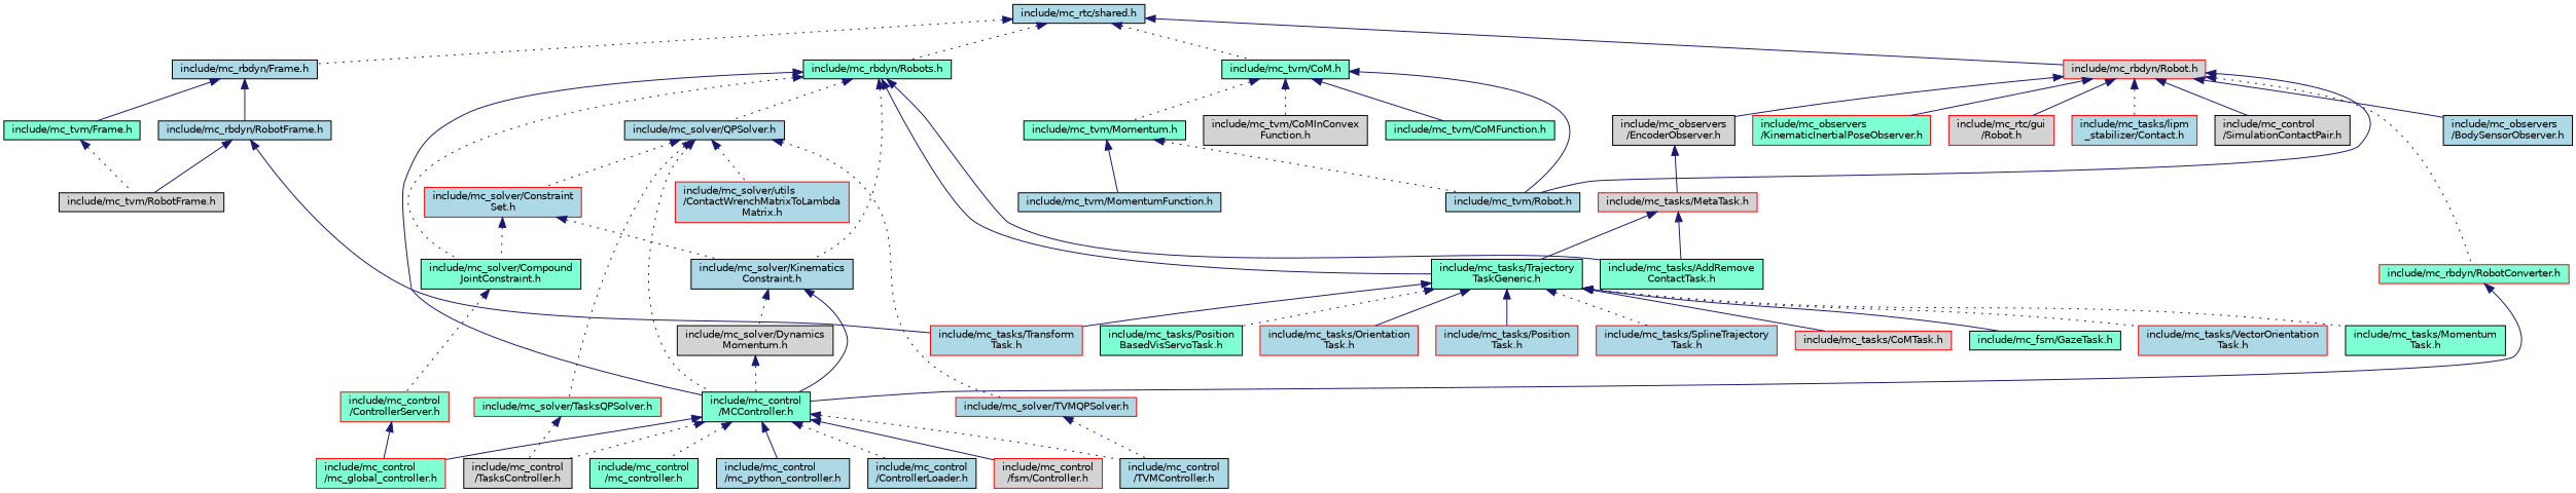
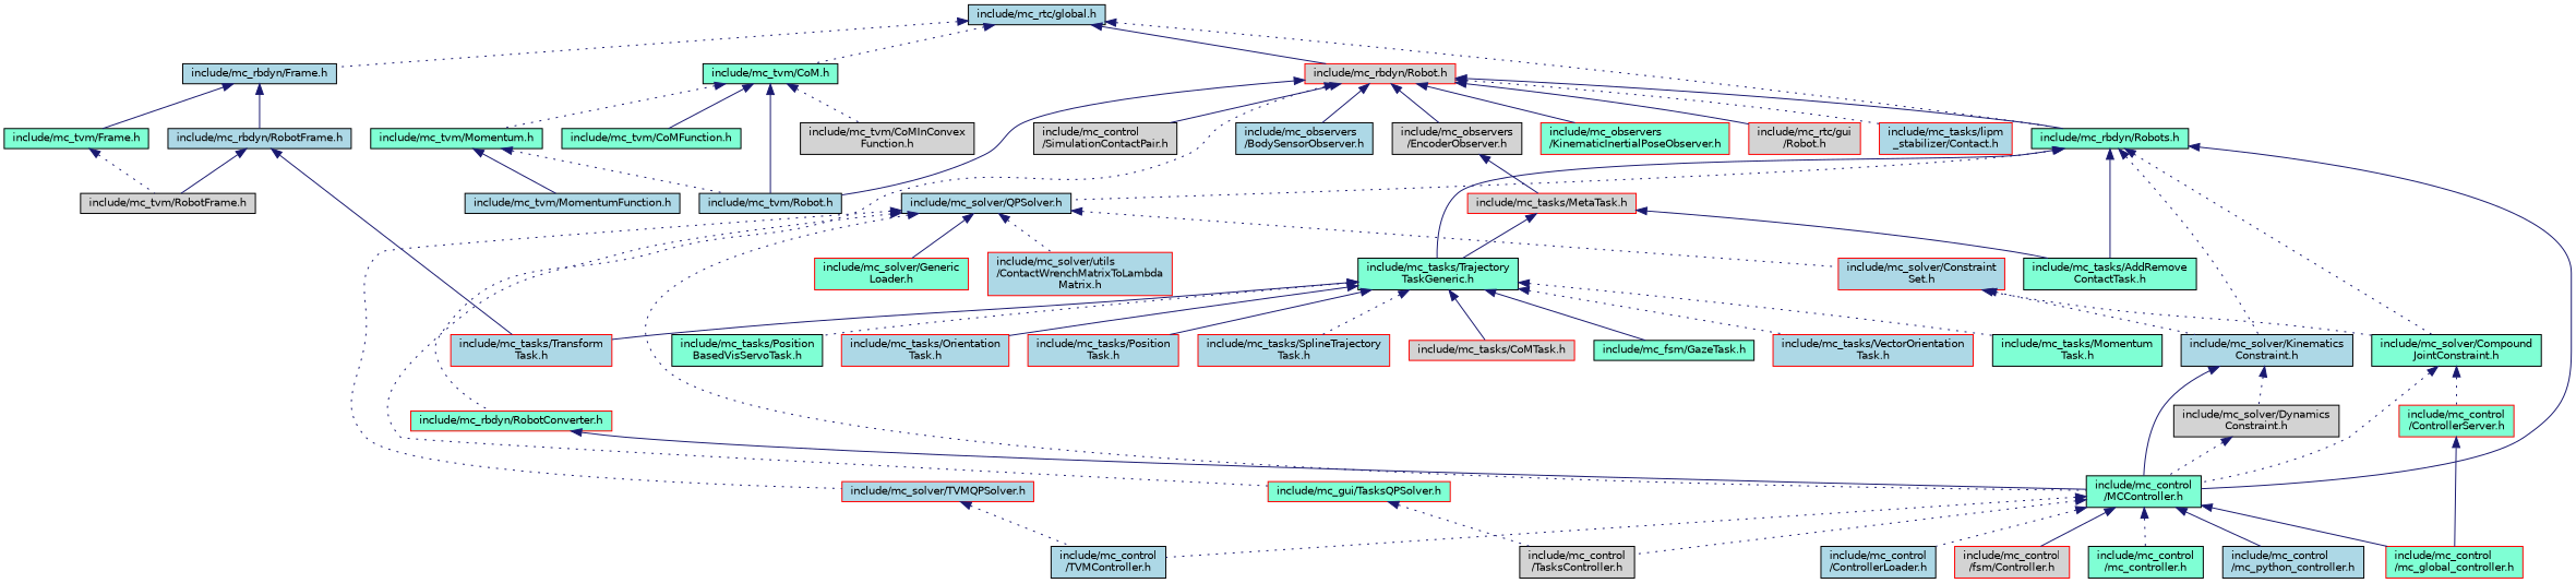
  digraph {
    node [color=black fillcolor=lightblue fontname=Helvetica fontsize=10 shape=record style=filled]
    edge [color=midnightblue dir=back fontname=Helvetica fontsize=10 labelfontname=Helvetica labelfontsize=10 style=dotted]
-   n1 [fontcolor=black height=0.2 label="include/mc_rtc/shared.h" width=0.4]
+   n1 [fontcolor=black height=0.2 label="include/mc_rtc/global.h" width=0.4]
    n2 [height=0.2 label="include/mc_rbdyn/Frame.h" width=0.4]
    n3 [fillcolor=aquamarine height=0.2 label="include/mc_rbdyn/Robots.h" width=0.4]
    n4 [fillcolor=aquamarine height=0.2 label="include/mc_tvm/CoM.h" width=0.4]
    n5 [color=red fillcolor=lightgrey height=0.2 label="include/mc_rbdyn/Robot.h" width=0.4]
    n6 [height=0.2 label="include/mc_rbdyn/RobotFrame.h" width=0.4]
    n7 [fillcolor=aquamarine height=0.2 label="include/mc_tvm/Frame.h" width=0.4]
    n8 [height=0.2 label="include/mc_solver/QPSolver.h" width=0.4]
    n9 [fillcolor=aquamarine height=0.2 label="include/mc_tasks/Trajectory\lTaskGeneric.h" width=0.4]
    n10 [fillcolor=aquamarine height=0.2 label="include/mc_tasks/AddRemove\lContactTask.h" width=0.4]
    n11 [fillcolor=aquamarine height=0.2 label="include/mc_solver/Compound\lJointConstraint.h" width=0.4]
    n12 [fillcolor=aquamarine height=0.2 label="include/mc_control\l/MCController.h" width=0.4]
    n13 [height=0.2 label="include/mc_solver/Kinematics\lConstraint.h" width=0.4]
    n14 [height=0.2 label="include/mc_tvm/Robot.h" width=0.4]
    n15 [fillcolor=lightgrey height=0.2 label="include/mc_tvm/CoMInConvex\lFunction.h" width=0.4]
    n16 [fillcolor=aquamarine height=0.2 label="include/mc_tvm/CoMFunction.h" width=0.4]
    n17 [fillcolor=aquamarine height=0.2 label="include/mc_tvm/Momentum.h" width=0.4]
    n18 [color=red height=0.2 label="include/mc_tasks/Transform\lTask.h" width=0.4]
    n19 [fillcolor=lightgrey height=0.2 label="include/mc_tvm/RobotFrame.h" width=0.4]
    n20 [color=red fillcolor=aquamarine height=0.2 label="include/mc_rbdyn/RobotConverter.h" width=0.4]
    n21 [color=red fillcolor=lightgrey height=0.2 label="include/mc_rtc/gui\l/Robot.h" width=0.4]
    n22 [color=red height=0.2 label="include/mc_tasks/lipm\l_stabilizer/Contact.h" width=0.4]
    n23 [fillcolor=lightgrey height=0.2 label="include/mc_control\l/SimulationContactPair.h" width=0.4]
    n24 [height=0.2 label="include/mc_observers\l/BodySensorObserver.h" width=0.4]
    n25 [fillcolor=lightgrey height=0.2 label="include/mc_observers\l/EncoderObserver.h" width=0.4]
    n26 [color=red fillcolor=aquamarine height=0.2 label="include/mc_observers\l/KinematicInertialPoseObserver.h" width=0.4]
    n27 [color=red fillcolor=lightgrey height=0.2 label="include/mc_tasks/MetaTask.h" width=0.4]
    n28 [color=red height=0.2 label="include/mc_solver/Constraint\lSet.h" width=0.4]
    n29 [color=red height=0.2 label="include/mc_solver/TVMQPSolver.h" width=0.4]
-   n30 [color=red fillcolor=aquamarine height=0.2 label="include/mc_solver/TasksQPSolver.h" width=0.4]
+   n30 [color=red fillcolor=aquamarine height=0.2 label="include/mc_gui/TasksQPSolver.h" width=0.4]
+   n31 [color=red fillcolor=aquamarine height=0.2 label="include/mc_solver/Generic\lLoader.h" width=0.4]
    n32 [color=red height=0.2 label="include/mc_solver/utils\l/ContactWrenchMatrixToLambda\lMatrix.h" width=0.4]
    n33 [color=red height=0.2 label="include/mc_tasks/Orientation\lTask.h" width=0.4]
    n34 [color=red height=0.2 label="include/mc_tasks/Position\lTask.h" width=0.4]
    n35 [color=red height=0.2 label="include/mc_tasks/SplineTrajectory\lTask.h" width=0.4]
    n36 [color=red fillcolor=lightgrey height=0.2 label="include/mc_tasks/CoMTask.h" width=0.4]
    n37 [fillcolor=aquamarine height=0.2 label="include/mc_fsm/GazeTask.h" width=0.4]
    n38 [color=red height=0.2 label="include/mc_tasks/VectorOrientation\lTask.h" width=0.4]
    n39 [fillcolor=aquamarine height=0.2 label="include/mc_tasks/Momentum\lTask.h" width=0.4]
    n40 [fillcolor=aquamarine height=0.2 label="include/mc_tasks/Position\lBasedVisServoTask.h" width=0.4]
    n41 [color=red fillcolor=aquamarine height=0.2 label="include/mc_control\l/ControllerServer.h" width=0.4]
    n42 [color=red fillcolor=aquamarine height=0.2 label="include/mc_control\l/mc_global_controller.h" width=0.4]
    n43 [height=0.2 label="include/mc_control\l/ControllerLoader.h" width=0.4]
    n44 [color=red fillcolor=lightgrey height=0.2 label="include/mc_control\l/fsm/Controller.h" width=0.4]
    n45 [fillcolor=aquamarine height=0.2 label="include/mc_control\l/mc_controller.h" width=0.4]
    n46 [height=0.2 label="include/mc_control\l/mc_python_controller.h" width=0.4]
    n47 [fillcolor=lightgrey height=0.2 label="include/mc_control\l/TasksController.h" width=0.4]
    n48 [height=0.2 label="include/mc_control\l/TVMController.h" width=0.4]
-   n49 [fillcolor=lightgrey height=0.2 label="include/mc_solver/Dynamics\lMomentum.h" width=0.4]
+   n49 [fillcolor=lightgrey height=0.2 label="include/mc_solver/Dynamics\lConstraint.h" width=0.4]
    n50 [height=0.2 label="include/mc_tvm/MomentumFunction.h" width=0.4]
    n1 -> n2
    n1 -> n3
    n1 -> n4
    n1 -> n5 [style=solid]
    n2 -> n6 [style=solid]
    n2 -> n7 [style=solid]
    n3 -> n8
    n3 -> n9 [style=solid]
    n3 -> n10 [style=solid]
    n3 -> n11
    n3 -> n12 [style=solid]
    n3 -> n13
    n4 -> n14 [style=solid]
    n4 -> n15
    n4 -> n16 [style=solid]
    n4 -> n17
+   n5 -> n3 [style=solid]
    n5 -> n14 [style=solid]
    n5 -> n20
    n5 -> n21 [style=solid]
    n5 -> n22
    n5 -> n23 [style=solid]
    n5 -> n24 [style=solid]
    n5 -> n25 [style=solid]
    n5 -> n26 [style=solid]
    n6 -> n18 [style=solid]
    n6 -> n19 [style=solid]
    n7 -> n19
    n8 -> n12
    n8 -> n28
    n8 -> n29
    n8 -> n30
+   n8 -> n31 [style=solid]
    n8 -> n32
    n9 -> n18 [style=solid]
    n9 -> n33 [style=solid]
    n9 -> n34 [style=solid]
    n9 -> n35
    n9 -> n36 [style=solid]
    n9 -> n37 [style=solid]
    n9 -> n38
    n9 -> n39
    n9 -> n40
+   n11 -> n12
    n11 -> n41
    n12 -> n42 [style=solid]
    n12 -> n43
    n12 -> n44 [style=solid]
    n12 -> n45
    n12 -> n46 [style=solid]
    n12 -> n47
    n12 -> n48
    n13 -> n12 [style=solid]
    n13 -> n49
    n17 -> n14
    n17 -> n50 [style=solid]
    n20 -> n12 [style=solid]
    n25 -> n27 [style=solid]
    n27 -> n9 [style=solid]
    n27 -> n10 [style=solid]
    n28 -> n11
    n28 -> n13
    n29 -> n48
    n30 -> n47
    n41 -> n42 [style=solid]
    n49 -> n12
  }
